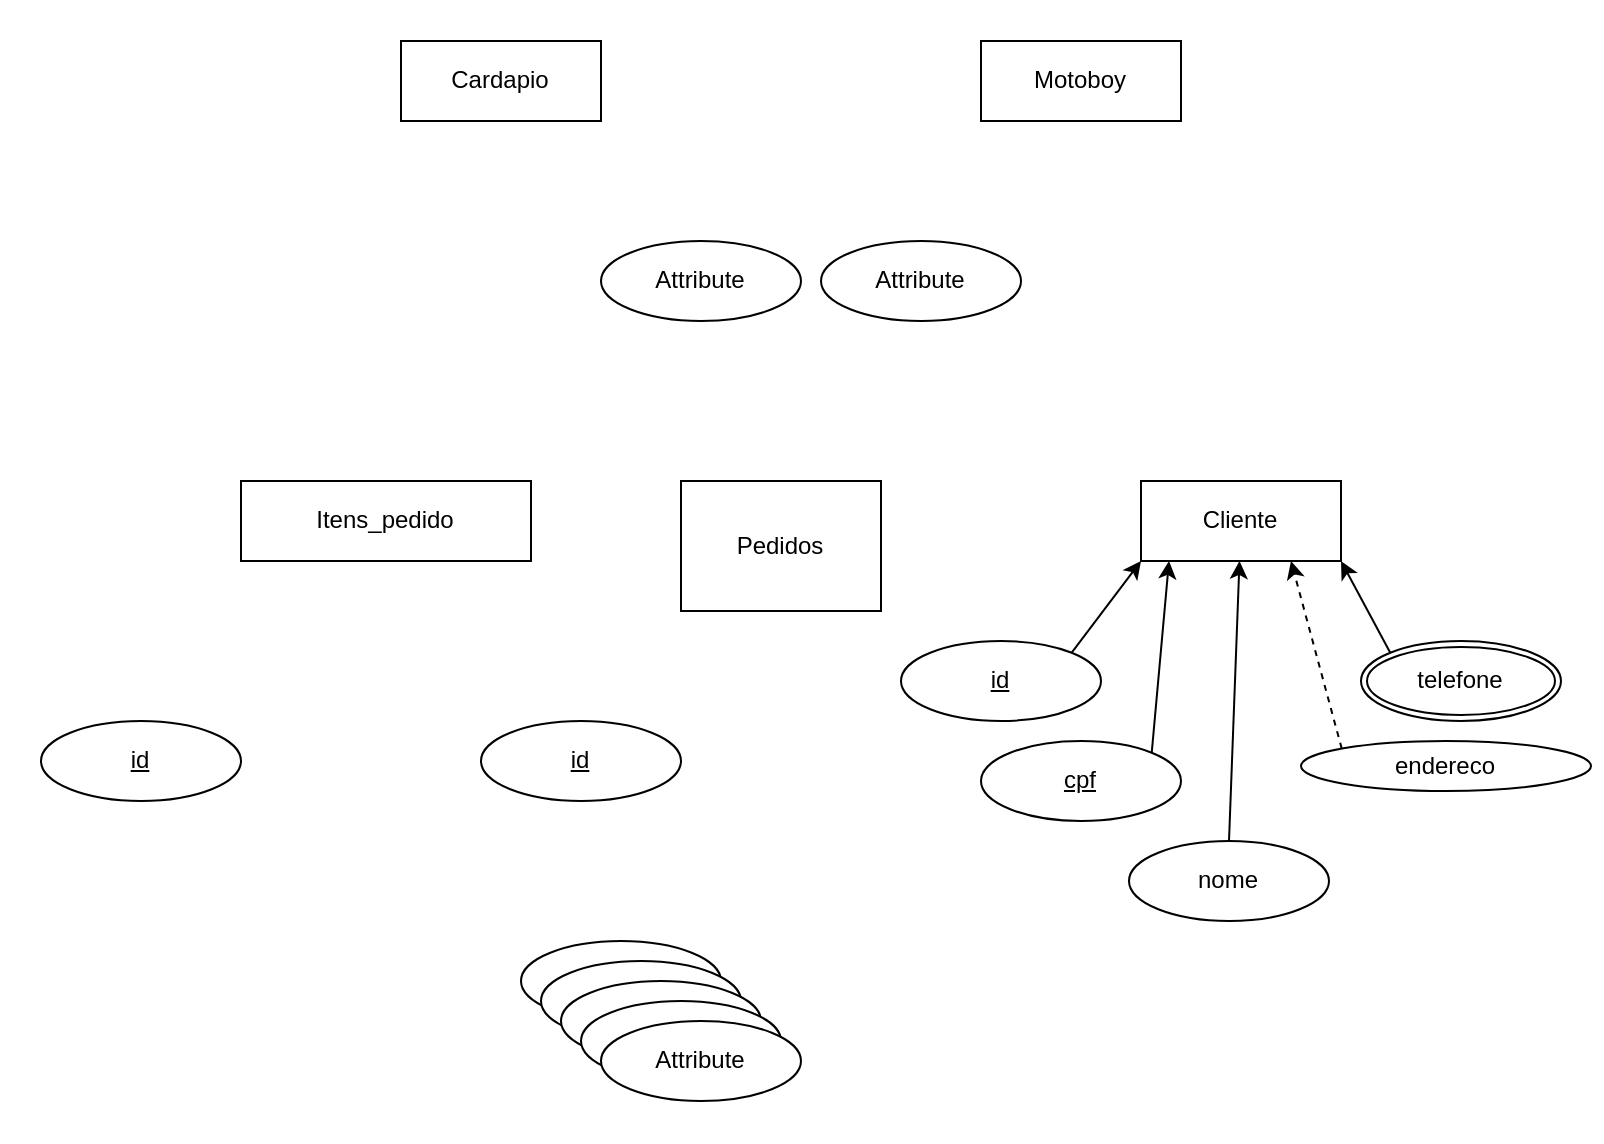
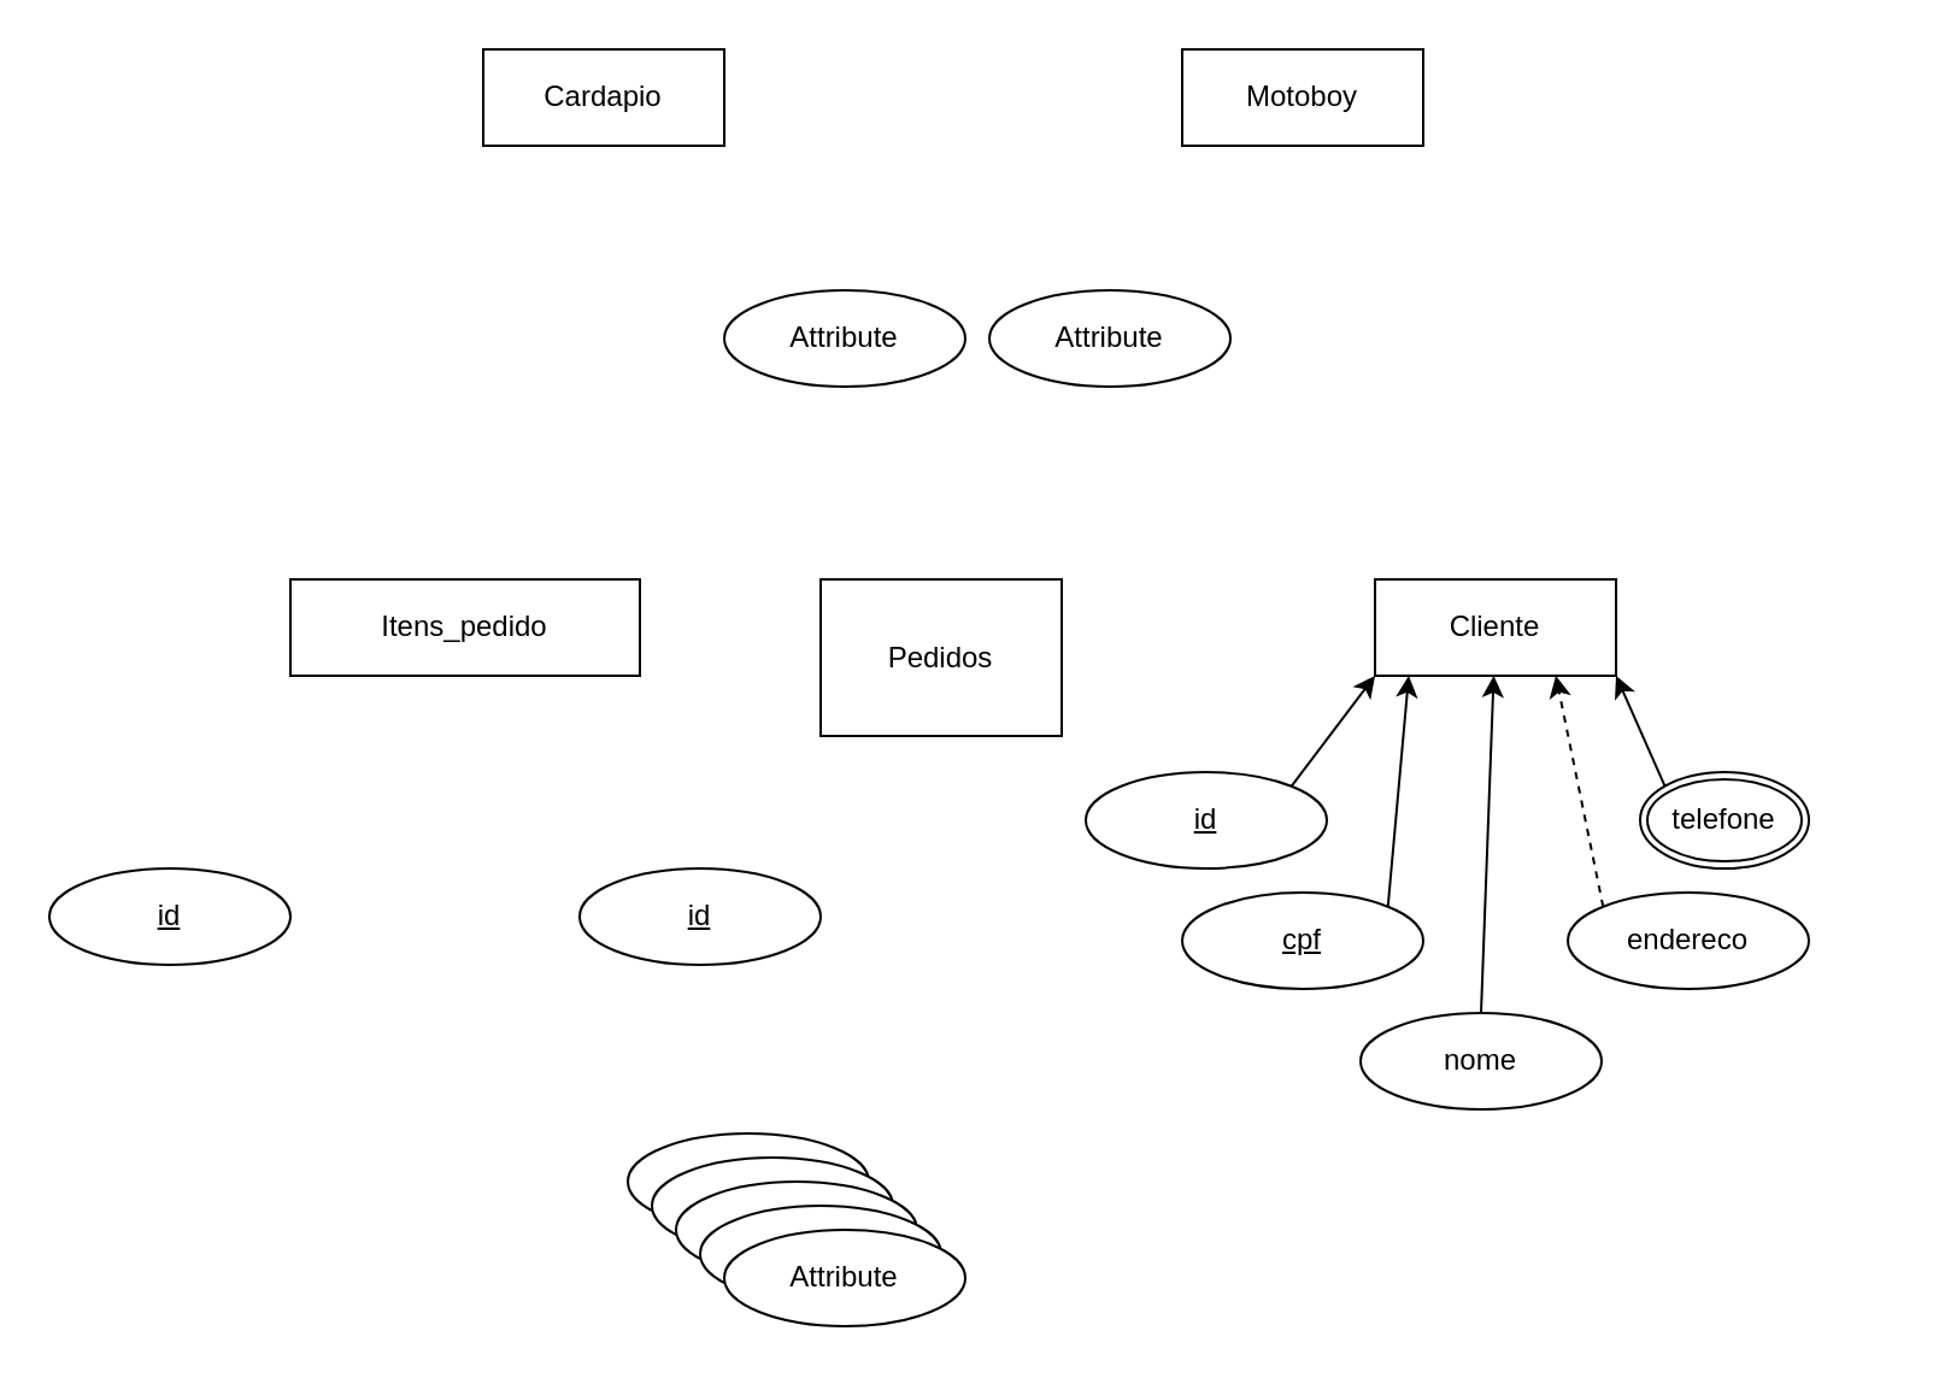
  <mxCell id="0" />
  <mxCell id="1" parent="0" />
  <mxCell id="2" value="Pedidos" style="whiteSpace=wrap;html=1;align=center;" vertex="1" parent="1"><mxGeometry x="340" y="240" width="100" height="65" as="geometry" /></mxCell>
  <mxCell id="3" value="Cardapio" style="whiteSpace=wrap;html=1;align=center;" vertex="1" parent="1"><mxGeometry y="20" width="100" height="40" as="geometry" x="200" /></mxCell>
  <mxCell id="4" value="Itens_pedido" style="whiteSpace=wrap;html=1;align=center;" vertex="1" parent="1"><mxGeometry x="120" y="240" width="145" height="40" as="geometry" /></mxCell>
  <mxCell id="5" value="Cliente" style="whiteSpace=wrap;html=1;align=center;" vertex="1" parent="1"><mxGeometry x="570" y="240" width="100" height="40" as="geometry" /></mxCell>
  <mxCell id="6" value="Motoboy" style="whiteSpace=wrap;html=1;align=center;" vertex="1" parent="1"><mxGeometry x="490" y="20" width="100" height="40" as="geometry" /></mxCell>
  <mxCell id="7" value="Attribute" style="ellipse;whiteSpace=wrap;html=1;align=center;" vertex="1" parent="1"><mxGeometry x="260" y="470" width="100" height="40" as="geometry" /></mxCell>
  <mxCell id="8" value="Attribute" style="ellipse;whiteSpace=wrap;html=1;align=center;" vertex="1" parent="1"><mxGeometry x="270" y="480" width="100" height="40" as="geometry" /></mxCell>
  <mxCell id="9" value="Attribute" style="ellipse;whiteSpace=wrap;html=1;align=center;" vertex="1" parent="1"><mxGeometry x="280" y="490" width="100" height="40" as="geometry" /></mxCell>
  <mxCell id="10" value="Attribute" style="ellipse;whiteSpace=wrap;html=1;align=center;" vertex="1" parent="1"><mxGeometry x="290" y="500" width="100" height="40" as="geometry" /></mxCell>
  <mxCell id="11" value="Attribute" style="ellipse;whiteSpace=wrap;html=1;align=center;" vertex="1" parent="1"><mxGeometry x="300" y="510" width="100" height="40" as="geometry" /></mxCell>
  <mxCell id="12" value="Attribute" style="ellipse;whiteSpace=wrap;html=1;align=center;" vertex="1" parent="1"><mxGeometry x="410" y="120" width="100" height="40" as="geometry" /></mxCell>
  <mxCell id="13" value="Attribute" style="ellipse;whiteSpace=wrap;html=1;align=center;" vertex="1" parent="1"><mxGeometry x="300" y="120" width="100" height="40" as="geometry" /></mxCell>
  <mxCell id="14" value="id" style="ellipse;whiteSpace=wrap;html=1;align=center;fontStyle=4;" vertex="1" parent="1"><mxGeometry x="240" y="360" width="100" height="40" as="geometry" /></mxCell>
  <mxCell id="15" style="rounded=0;orthogonalLoop=1;jettySize=auto;html=1;exitX=1;exitY=0;exitDx=0;exitDy=0;entryX=0;entryY=1;entryDx=0;entryDy=0;" edge="1" parent="1" source="16" target="5"><mxGeometry relative="1" as="geometry" /></mxCell>
  <mxCell id="16" value="id" style="ellipse;whiteSpace=wrap;html=1;align=center;fontStyle=4;" vertex="1" parent="1"><mxGeometry x="450" y="320" width="100" height="40" as="geometry" /></mxCell>
  <mxCell id="17" value="id" style="ellipse;whiteSpace=wrap;html=1;align=center;fontStyle=4;" vertex="1" parent="1"><mxGeometry x="20" y="360" width="100" height="40" as="geometry" /></mxCell>
  <mxCell id="18" style="rounded=0;orthogonalLoop=1;jettySize=auto;html=1;exitX=1;exitY=0;exitDx=0;exitDy=0;entryX=0.14;entryY=1;entryDx=0;entryDy=0;entryPerimeter=0;" edge="1" parent="1" source="19" target="5"><mxGeometry relative="1" as="geometry" /></mxCell>
  <mxCell id="19" value="cpf&lt;br&gt;" style="ellipse;whiteSpace=wrap;html=1;align=center;fontStyle=4;" vertex="1" parent="1"><mxGeometry x="490" y="370" width="100" height="40" as="geometry" /></mxCell>
  <mxCell id="20" style="rounded=0;orthogonalLoop=1;jettySize=auto;html=1;exitX=0.5;exitY=0;exitDx=0;exitDy=0;" edge="1" parent="1" source="21" target="5"><mxGeometry relative="1" as="geometry" /></mxCell>
  <mxCell id="21" value="nome" style="ellipse;whiteSpace=wrap;html=1;align=center;" vertex="1" parent="1"><mxGeometry x="564" y="420" width="100" height="40" as="geometry" /></mxCell>
  <mxCell id="22" style="rounded=0;orthogonalLoop=1;jettySize=auto;html=1;exitX=0;exitY=0;exitDx=0;exitDy=0;entryX=0.75;entryY=1;entryDx=0;entryDy=0;dashed=1;" edge="1" parent="1" source="23" target="5"><mxGeometry relative="1" as="geometry" /></mxCell>
- <mxCell id="23" value="endereco" style="ellipse;whiteSpace=wrap;html=1;align=center;" vertex="1" parent="1"><mxGeometry x="650" y="370" width="145" height="25" as="geometry" /></mxCell>
+ <mxCell id="23" value="endereco" style="ellipse;whiteSpace=wrap;html=1;align=center;" vertex="1" parent="1"><mxGeometry x="650" y="370" width="100" height="40" as="geometry" /></mxCell>
  <mxCell id="24" style="rounded=0;orthogonalLoop=1;jettySize=auto;html=1;exitX=0;exitY=0;exitDx=0;exitDy=0;entryX=1;entryY=1;entryDx=0;entryDy=0;" edge="1" parent="1" source="25" target="5"><mxGeometry relative="1" as="geometry" /></mxCell>
- <mxCell id="25" value="telefone" style="ellipse;shape=doubleEllipse;margin=3;whiteSpace=wrap;html=1;align=center;" vertex="1" parent="1"><mxGeometry x="680" y="320" width="100" height="40" as="geometry" /></mxCell>
+ <mxCell id="25" value="telefone" style="ellipse;shape=doubleEllipse;margin=3;whiteSpace=wrap;html=1;align=center;" vertex="1" parent="1"><mxGeometry x="680" y="320" width="70" height="40" as="geometry" /></mxCell>
